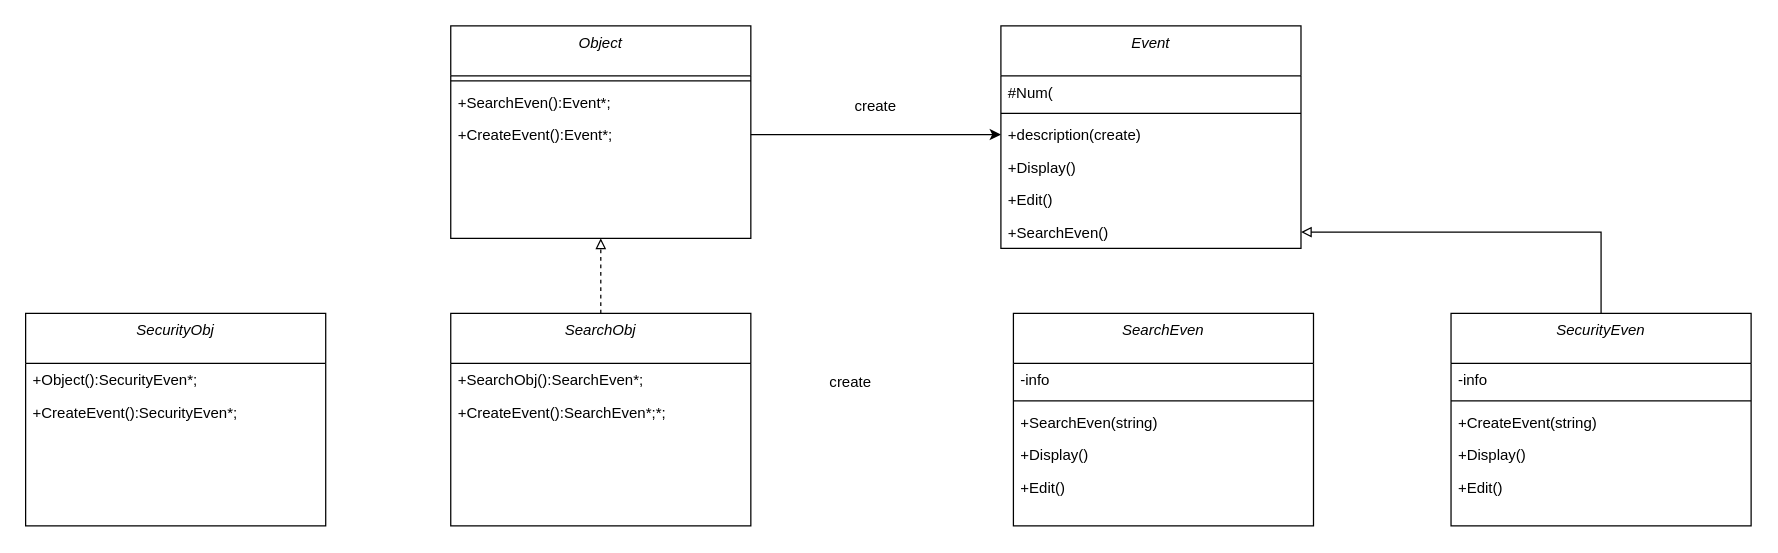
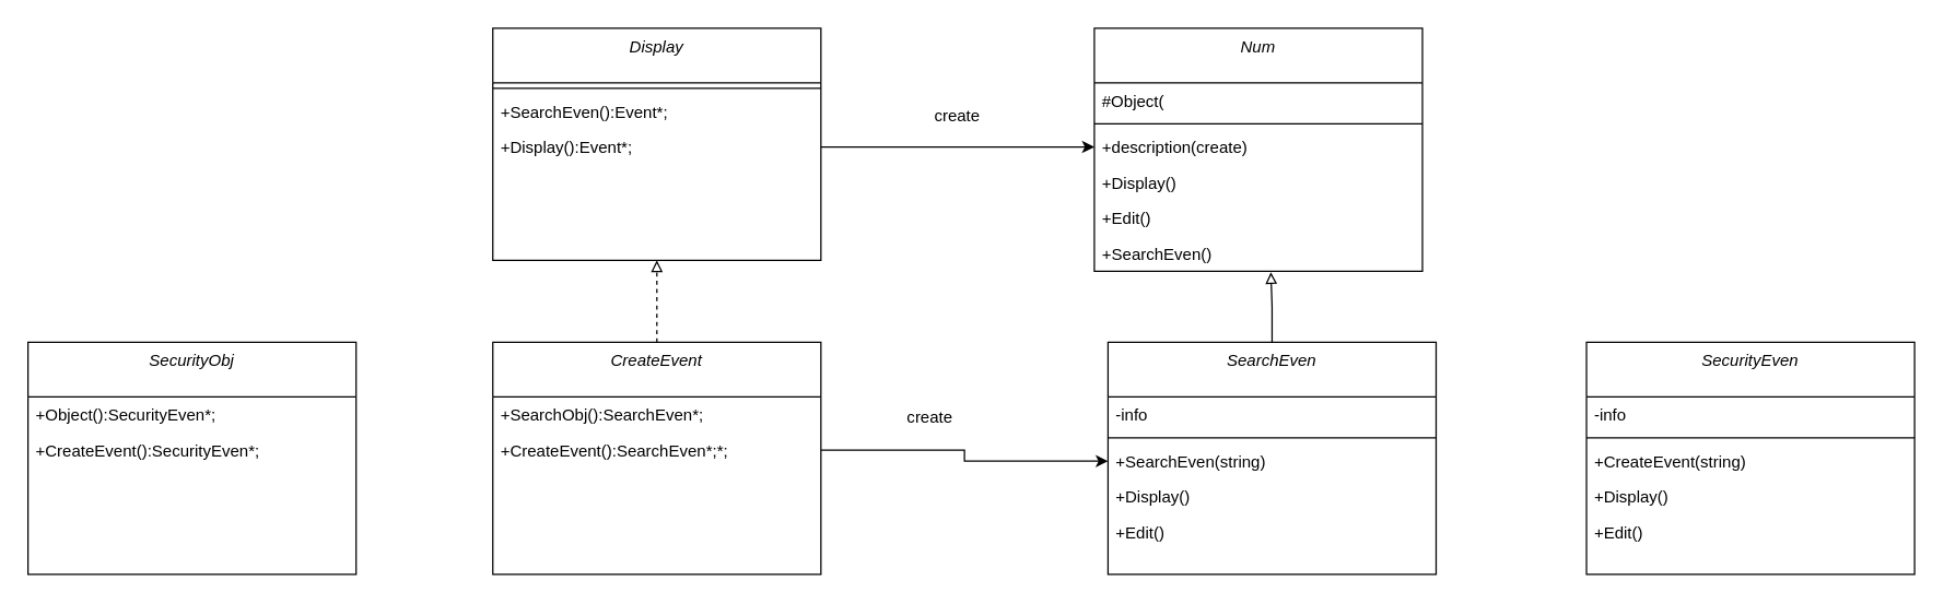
  <mxCell id="0" />
  <mxCell id="1" parent="0" />
- <mxCell id="2" value="Object" style="swimlane;fontStyle=2;align=center;verticalAlign=top;childLayout=stackLayout;horizontal=1;startSize=40;horizontalStack=0;resizeParent=1;resizeLast=0;collapsible=1;marginBottom=0;rounded=0;shadow=0;strokeWidth=1;" parent="1" vertex="1"><mxGeometry x="360" y="20" width="240" height="170" as="geometry"><mxRectangle x="230" y="140" width="160" height="26" as="alternateBounds" /></mxGeometry></mxCell>
+ <mxCell id="2" value="Display" style="swimlane;fontStyle=2;align=center;verticalAlign=top;childLayout=stackLayout;horizontal=1;startSize=40;horizontalStack=0;resizeParent=1;resizeLast=0;collapsible=1;marginBottom=0;rounded=0;shadow=0;strokeWidth=1;" parent="1" vertex="1"><mxGeometry x="360" y="20" width="240" height="170" as="geometry"><mxRectangle x="230" y="140" width="160" height="26" as="alternateBounds" /></mxGeometry></mxCell>
  <mxCell id="3" value="" style="line;html=1;strokeWidth=1;align=left;verticalAlign=middle;spacingTop=-1;spacingLeft=3;spacingRight=3;rotatable=0;labelPosition=right;points=[];portConstraint=eastwest;" parent="2" vertex="1"><mxGeometry y="40" width="240" height="8" as="geometry" /></mxCell>
  <mxCell id="4" value="+SearchEven():Event*;" style="text;align=left;verticalAlign=top;spacingLeft=4;spacingRight=4;overflow=hidden;rotatable=0;points=[[0,0.5],[1,0.5]];portConstraint=eastwest;" vertex="1" parent="2"><mxGeometry y="48" width="240" height="26" as="geometry" /></mxCell>
- <mxCell id="5" value="+CreateEvent():Event*;" style="text;align=left;verticalAlign=top;spacingLeft=4;spacingRight=4;overflow=hidden;rotatable=0;points=[[0,0.5],[1,0.5]];portConstraint=eastwest;" vertex="1" parent="2"><mxGeometry y="74" width="240" height="26" as="geometry" /></mxCell>
- <mxCell id="6" value="Event" style="swimlane;fontStyle=2;align=center;verticalAlign=top;childLayout=stackLayout;horizontal=1;startSize=40;horizontalStack=0;resizeParent=1;resizeLast=0;collapsible=1;marginBottom=0;rounded=0;shadow=0;strokeWidth=1;" vertex="1" parent="1"><mxGeometry x="800" y="20" width="240" height="178" as="geometry"><mxRectangle x="230" y="140" width="160" height="26" as="alternateBounds" /></mxGeometry></mxCell>
- <mxCell id="7" value="#Num(" style="text;align=left;verticalAlign=top;spacingLeft=4;spacingRight=4;overflow=hidden;rotatable=0;points=[[0,0.5],[1,0.5]];portConstraint=eastwest;" vertex="1" parent="6"><mxGeometry y="40" width="240" height="26" as="geometry" /></mxCell>
+ <mxCell id="5" value="+Display():Event*;" style="text;align=left;verticalAlign=top;spacingLeft=4;spacingRight=4;overflow=hidden;rotatable=0;points=[[0,0.5],[1,0.5]];portConstraint=eastwest;" vertex="1" parent="2"><mxGeometry y="74" width="240" height="26" as="geometry" /></mxCell>
+ <mxCell id="6" value="Num" style="swimlane;fontStyle=2;align=center;verticalAlign=top;childLayout=stackLayout;horizontal=1;startSize=40;horizontalStack=0;resizeParent=1;resizeLast=0;collapsible=1;marginBottom=0;rounded=0;shadow=0;strokeWidth=1;" vertex="1" parent="1"><mxGeometry x="800" y="20" width="240" height="178" as="geometry"><mxRectangle x="230" y="140" width="160" height="26" as="alternateBounds" /></mxGeometry></mxCell>
+ <mxCell id="7" value="#Object(" style="text;align=left;verticalAlign=top;spacingLeft=4;spacingRight=4;overflow=hidden;rotatable=0;points=[[0,0.5],[1,0.5]];portConstraint=eastwest;" vertex="1" parent="6"><mxGeometry y="40" width="240" height="26" as="geometry" /></mxCell>
  <mxCell id="8" value="" style="line;html=1;strokeWidth=1;align=left;verticalAlign=middle;spacingTop=-1;spacingLeft=3;spacingRight=3;rotatable=0;labelPosition=right;points=[];portConstraint=eastwest;" vertex="1" parent="6"><mxGeometry y="66" width="240" height="8" as="geometry" /></mxCell>
  <mxCell id="9" value="+description(create)" style="text;align=left;verticalAlign=top;spacingLeft=4;spacingRight=4;overflow=hidden;rotatable=0;points=[[0,0.5],[1,0.5]];portConstraint=eastwest;" vertex="1" parent="6"><mxGeometry y="74" width="240" height="26" as="geometry" /></mxCell>
  <mxCell id="10" value="+Display()" style="text;align=left;verticalAlign=top;spacingLeft=4;spacingRight=4;overflow=hidden;rotatable=0;points=[[0,0.5],[1,0.5]];portConstraint=eastwest;" vertex="1" parent="6"><mxGeometry y="100" width="240" height="26" as="geometry" /></mxCell>
  <mxCell id="11" value="+Edit()" style="text;align=left;verticalAlign=top;spacingLeft=4;spacingRight=4;overflow=hidden;rotatable=0;points=[[0,0.5],[1,0.5]];portConstraint=eastwest;" vertex="1" parent="6"><mxGeometry y="126" width="240" height="26" as="geometry" /></mxCell>
  <mxCell id="12" value="+SearchEven()" style="text;align=left;verticalAlign=top;spacingLeft=4;spacingRight=4;overflow=hidden;rotatable=0;points=[[0,0.5],[1,0.5]];portConstraint=eastwest;" vertex="1" parent="6"><mxGeometry y="152" width="240" height="26" as="geometry" /></mxCell>
  <mxCell id="13" value="SecurityObj" style="swimlane;fontStyle=2;align=center;verticalAlign=top;childLayout=stackLayout;horizontal=1;startSize=40;horizontalStack=0;resizeParent=1;resizeLast=0;collapsible=1;marginBottom=0;rounded=0;shadow=0;strokeWidth=1;" vertex="1" parent="1"><mxGeometry x="20" y="250" width="240" height="170" as="geometry"><mxRectangle x="230" y="140" width="160" height="26" as="alternateBounds" /></mxGeometry></mxCell>
  <mxCell id="14" value="+Object():SecurityEven*;" style="text;align=left;verticalAlign=top;spacingLeft=4;spacingRight=4;overflow=hidden;rotatable=0;points=[[0,0.5],[1,0.5]];portConstraint=eastwest;" vertex="1" parent="13"><mxGeometry y="40" width="240" height="26" as="geometry" /></mxCell>
  <mxCell id="15" value="+CreateEvent():SecurityEven*;" style="text;align=left;verticalAlign=top;spacingLeft=4;spacingRight=4;overflow=hidden;rotatable=0;points=[[0,0.5],[1,0.5]];portConstraint=eastwest;" vertex="1" parent="13"><mxGeometry y="66" width="240" height="26" as="geometry" /></mxCell>
  <mxCell id="16" style="edgeStyle=orthogonalEdgeStyle;rounded=0;orthogonalLoop=1;jettySize=auto;html=1;exitX=0.5;exitY=0;exitDx=0;exitDy=0;entryX=0.5;entryY=1;entryDx=0;entryDy=0;endArrow=block;endFill=0;dashed=1;" edge="1" parent="1" source="17" target="2"><mxGeometry relative="1" as="geometry" /></mxCell>
- <mxCell id="17" value="SearchObj" style="swimlane;fontStyle=2;align=center;verticalAlign=top;childLayout=stackLayout;horizontal=1;startSize=40;horizontalStack=0;resizeParent=1;resizeLast=0;collapsible=1;marginBottom=0;rounded=0;shadow=0;strokeWidth=1;" vertex="1" parent="1"><mxGeometry x="360" y="250" width="240" height="170" as="geometry"><mxRectangle x="230" y="140" width="160" height="26" as="alternateBounds" /></mxGeometry></mxCell>
+ <mxCell id="17" value="CreateEvent" style="swimlane;fontStyle=2;align=center;verticalAlign=top;childLayout=stackLayout;horizontal=1;startSize=40;horizontalStack=0;resizeParent=1;resizeLast=0;collapsible=1;marginBottom=0;rounded=0;shadow=0;strokeWidth=1;" vertex="1" parent="1"><mxGeometry x="360" y="250" width="240" height="170" as="geometry"><mxRectangle x="230" y="140" width="160" height="26" as="alternateBounds" /></mxGeometry></mxCell>
  <mxCell id="18" value="+SearchObj():SearchEven*;&#10;" style="text;align=left;verticalAlign=top;spacingLeft=4;spacingRight=4;overflow=hidden;rotatable=0;points=[[0,0.5],[1,0.5]];portConstraint=eastwest;" vertex="1" parent="17"><mxGeometry y="40" width="240" height="26" as="geometry" /></mxCell>
  <mxCell id="19" value="+CreateEvent():SearchEven*;*;" style="text;align=left;verticalAlign=top;spacingLeft=4;spacingRight=4;overflow=hidden;rotatable=0;points=[[0,0.5],[1,0.5]];portConstraint=eastwest;" vertex="1" parent="17"><mxGeometry y="66" width="240" height="26" as="geometry" /></mxCell>
+ <mxCell id="20" style="edgeStyle=orthogonalEdgeStyle;rounded=0;orthogonalLoop=1;jettySize=auto;html=1;exitX=0.5;exitY=0;exitDx=0;exitDy=0;entryX=0.538;entryY=1.027;entryDx=0;entryDy=0;entryPerimeter=0;endArrow=block;endFill=0;" edge="1" parent="1" source="21" target="12"><mxGeometry relative="1" as="geometry" /></mxCell>
  <mxCell id="21" value="SearchEven" style="swimlane;fontStyle=2;align=center;verticalAlign=top;childLayout=stackLayout;horizontal=1;startSize=40;horizontalStack=0;resizeParent=1;resizeLast=0;collapsible=1;marginBottom=0;rounded=0;shadow=0;strokeWidth=1;" vertex="1" parent="1"><mxGeometry x="810" y="250" width="240" height="170" as="geometry"><mxRectangle x="230" y="140" width="160" height="26" as="alternateBounds" /></mxGeometry></mxCell>
  <mxCell id="22" value="-info" style="text;align=left;verticalAlign=top;spacingLeft=4;spacingRight=4;overflow=hidden;rotatable=0;points=[[0,0.5],[1,0.5]];portConstraint=eastwest;" vertex="1" parent="21"><mxGeometry y="40" width="240" height="26" as="geometry" /></mxCell>
  <mxCell id="23" value="" style="line;html=1;strokeWidth=1;align=left;verticalAlign=middle;spacingTop=-1;spacingLeft=3;spacingRight=3;rotatable=0;labelPosition=right;points=[];portConstraint=eastwest;" vertex="1" parent="21"><mxGeometry y="66" width="240" height="8" as="geometry" /></mxCell>
  <mxCell id="24" value="+SearchEven(string)" style="text;align=left;verticalAlign=top;spacingLeft=4;spacingRight=4;overflow=hidden;rotatable=0;points=[[0,0.5],[1,0.5]];portConstraint=eastwest;" vertex="1" parent="21"><mxGeometry y="74" width="240" height="26" as="geometry" /></mxCell>
  <mxCell id="25" value="+Display()" style="text;align=left;verticalAlign=top;spacingLeft=4;spacingRight=4;overflow=hidden;rotatable=0;points=[[0,0.5],[1,0.5]];portConstraint=eastwest;" vertex="1" parent="21"><mxGeometry y="100" width="240" height="26" as="geometry" /></mxCell>
  <mxCell id="26" value="+Edit()" style="text;align=left;verticalAlign=top;spacingLeft=4;spacingRight=4;overflow=hidden;rotatable=0;points=[[0,0.5],[1,0.5]];portConstraint=eastwest;" vertex="1" parent="21"><mxGeometry y="126" width="240" height="26" as="geometry" /></mxCell>
- <mxCell id="27" style="edgeStyle=orthogonalEdgeStyle;rounded=0;orthogonalLoop=1;jettySize=auto;html=1;exitX=0.5;exitY=0;exitDx=0;exitDy=0;entryX=1;entryY=0.5;entryDx=0;entryDy=0;endArrow=block;endFill=0;" edge="1" parent="1" source="28" target="12"><mxGeometry relative="1" as="geometry" /></mxCell>
  <mxCell id="28" value="SecurityEven" style="swimlane;fontStyle=2;align=center;verticalAlign=top;childLayout=stackLayout;horizontal=1;startSize=40;horizontalStack=0;resizeParent=1;resizeLast=0;collapsible=1;marginBottom=0;rounded=0;shadow=0;strokeWidth=1;" vertex="1" parent="1"><mxGeometry x="1160" y="250" width="240" height="170" as="geometry"><mxRectangle x="230" y="140" width="160" height="26" as="alternateBounds" /></mxGeometry></mxCell>
  <mxCell id="29" value="-info" style="text;align=left;verticalAlign=top;spacingLeft=4;spacingRight=4;overflow=hidden;rotatable=0;points=[[0,0.5],[1,0.5]];portConstraint=eastwest;" vertex="1" parent="28"><mxGeometry y="40" width="240" height="26" as="geometry" /></mxCell>
  <mxCell id="30" value="" style="line;html=1;strokeWidth=1;align=left;verticalAlign=middle;spacingTop=-1;spacingLeft=3;spacingRight=3;rotatable=0;labelPosition=right;points=[];portConstraint=eastwest;" vertex="1" parent="28"><mxGeometry y="66" width="240" height="8" as="geometry" /></mxCell>
  <mxCell id="31" value="+CreateEvent(string)" style="text;align=left;verticalAlign=top;spacingLeft=4;spacingRight=4;overflow=hidden;rotatable=0;points=[[0,0.5],[1,0.5]];portConstraint=eastwest;" vertex="1" parent="28"><mxGeometry y="74" width="240" height="26" as="geometry" /></mxCell>
  <mxCell id="32" value="+Display()" style="text;align=left;verticalAlign=top;spacingLeft=4;spacingRight=4;overflow=hidden;rotatable=0;points=[[0,0.5],[1,0.5]];portConstraint=eastwest;" vertex="1" parent="28"><mxGeometry y="100" width="240" height="26" as="geometry" /></mxCell>
  <mxCell id="33" value="+Edit()" style="text;align=left;verticalAlign=top;spacingLeft=4;spacingRight=4;overflow=hidden;rotatable=0;points=[[0,0.5],[1,0.5]];portConstraint=eastwest;" vertex="1" parent="28"><mxGeometry y="126" width="240" height="26" as="geometry" /></mxCell>
+ <mxCell id="34" style="edgeStyle=orthogonalEdgeStyle;rounded=0;orthogonalLoop=1;jettySize=auto;html=1;exitX=1;exitY=0.5;exitDx=0;exitDy=0;entryX=0;entryY=0.5;entryDx=0;entryDy=0;" edge="1" parent="1" source="19" target="24"><mxGeometry relative="1" as="geometry" /></mxCell>
  <mxCell id="35" style="edgeStyle=orthogonalEdgeStyle;rounded=0;orthogonalLoop=1;jettySize=auto;html=1;exitX=1;exitY=0.5;exitDx=0;exitDy=0;entryX=0;entryY=0.5;entryDx=0;entryDy=0;" edge="1" parent="1" source="5" target="9"><mxGeometry relative="1" as="geometry" /></mxCell>
  <mxCell id="36" value="create" style="text;html=1;strokeColor=none;fillColor=none;align=center;verticalAlign=middle;whiteSpace=wrap;rounded=0;" vertex="1" parent="1"><mxGeometry x="650" y="290" width="60" height="30" as="geometry" /></mxCell>
  <mxCell id="37" value="create" style="text;html=1;strokeColor=none;fillColor=none;align=center;verticalAlign=middle;whiteSpace=wrap;rounded=0;" vertex="1" parent="1"><mxGeometry x="670" y="70" width="60" height="30" as="geometry" /></mxCell>
